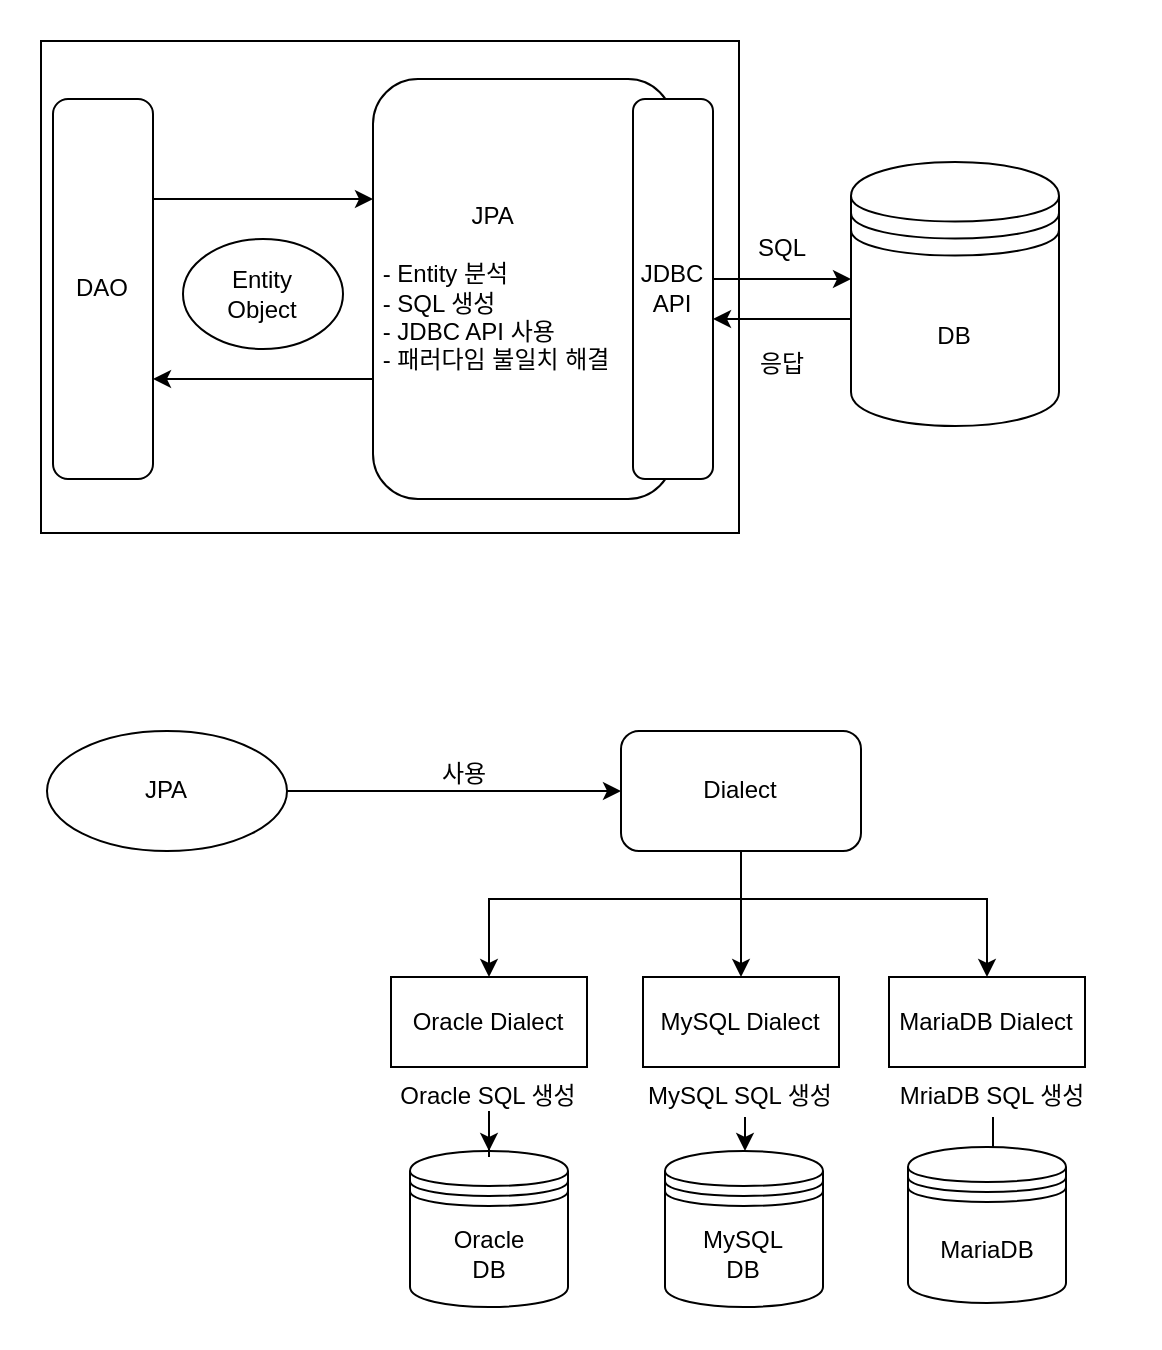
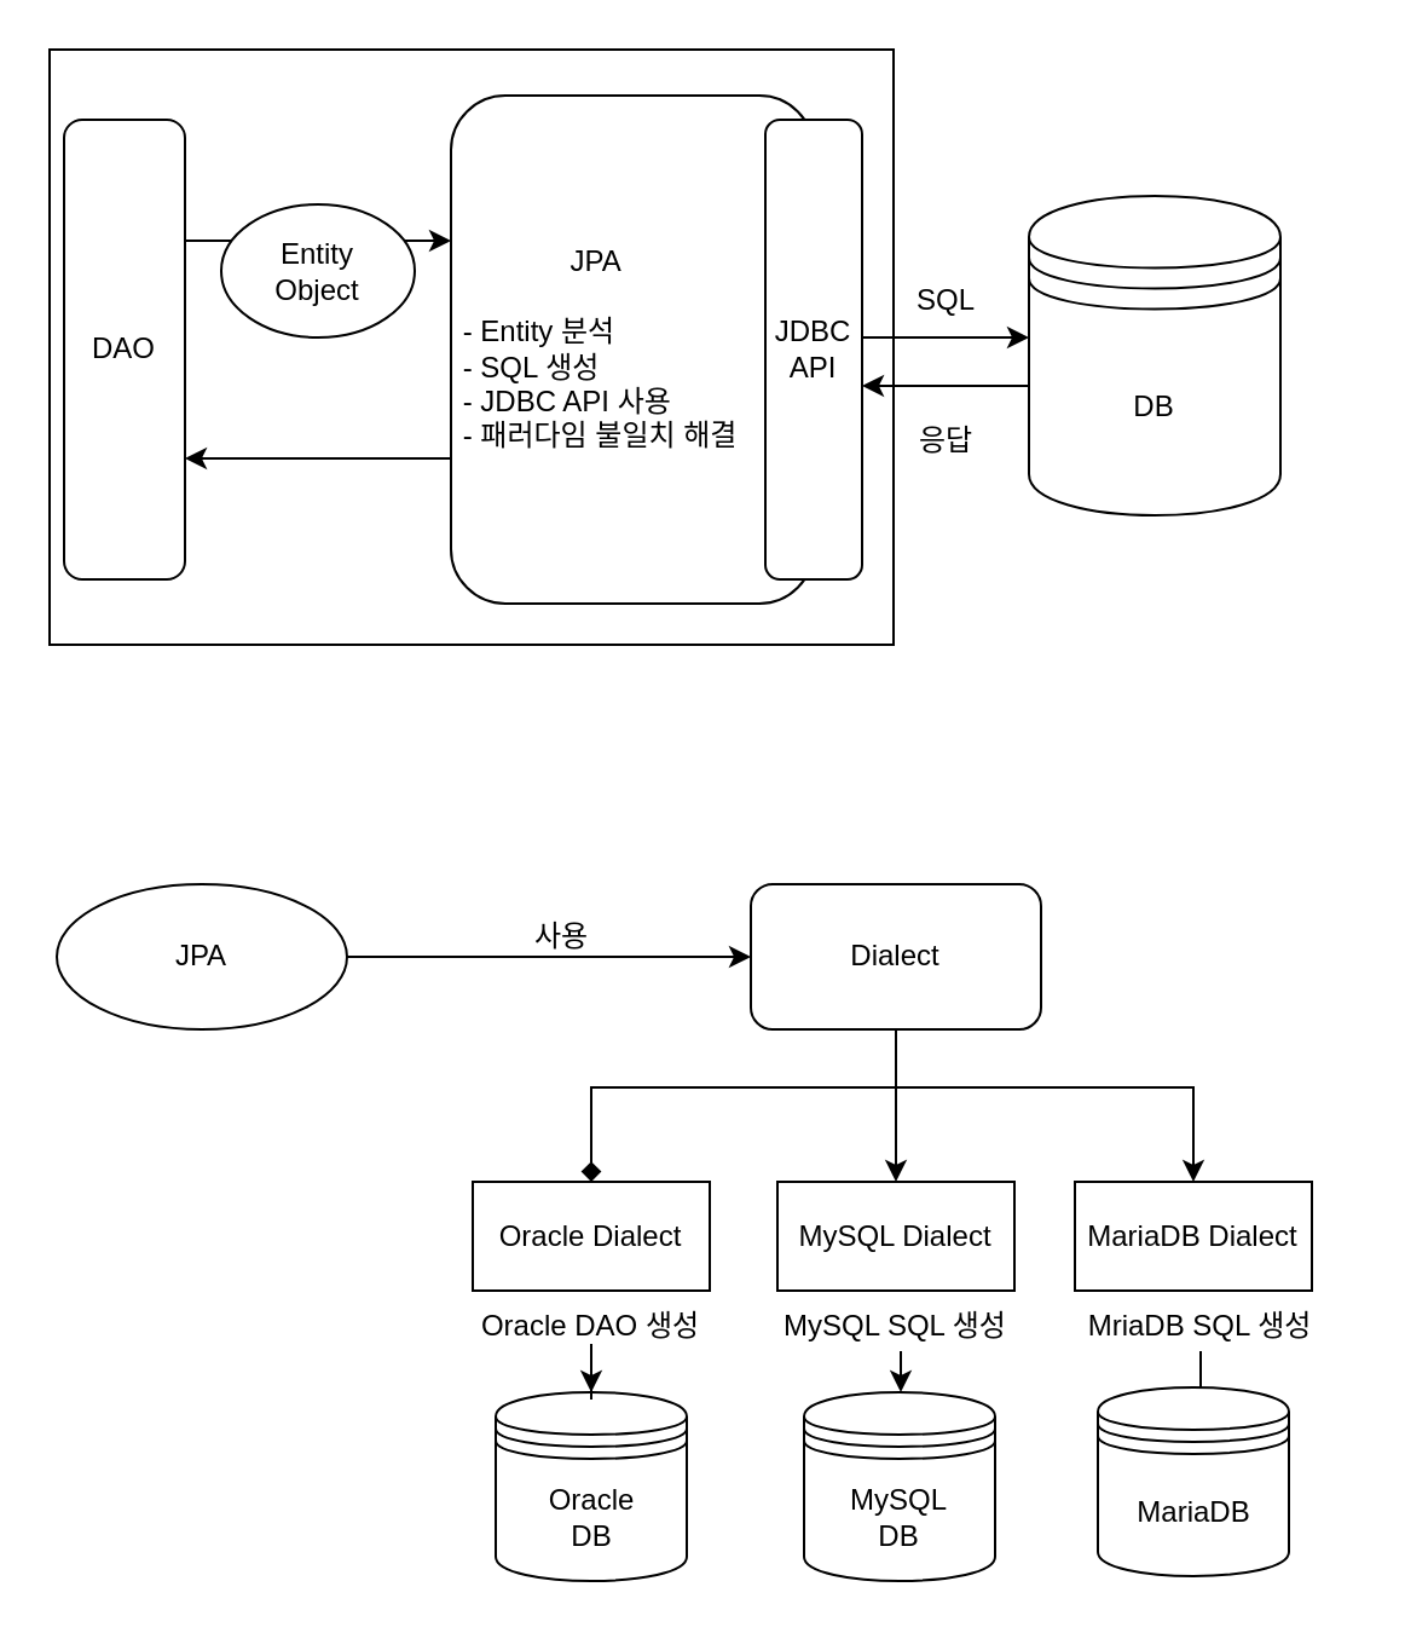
  <mxCell id="0" />
  <mxCell id="1" parent="0" />
  <mxCell id="2" value="" style="rounded=0;whiteSpace=wrap;html=1;align=left;" vertex="1" parent="1"><mxGeometry x="20" y="20" width="349" height="246" as="geometry" /></mxCell>
  <mxCell id="3" value="" style="edgeStyle=orthogonalEdgeStyle;rounded=0;orthogonalLoop=1;jettySize=auto;html=1;" edge="1" parent="1" source="4" target="6"><mxGeometry relative="1" as="geometry"><Array as="points"><mxPoint x="166" y="99" /><mxPoint x="166" y="99" /></Array></mxGeometry></mxCell>
  <mxCell id="4" value="DAO" style="rounded=1;whiteSpace=wrap;html=1;" vertex="1" parent="1"><mxGeometry x="26" y="49" width="50" height="190" as="geometry" /></mxCell>
  <mxCell id="5" value="" style="edgeStyle=orthogonalEdgeStyle;rounded=0;orthogonalLoop=1;jettySize=auto;html=1;" edge="1" parent="1" source="6" target="4"><mxGeometry relative="1" as="geometry"><Array as="points"><mxPoint x="166" y="189" /><mxPoint x="166" y="189" /></Array></mxGeometry></mxCell>
  <mxCell id="6" value="&lt;div style=&quot;text-align: center&quot;&gt;&lt;span&gt;JPA&lt;/span&gt;&lt;/div&gt;&lt;br&gt;&amp;nbsp;- Entity 분석&lt;br&gt;&amp;nbsp;- SQL 생성&lt;br&gt;&amp;nbsp;- JDBC API 사용&lt;br&gt;&amp;nbsp;- 패러다임 불일치 해결" style="rounded=1;whiteSpace=wrap;html=1;align=left;" vertex="1" parent="1"><mxGeometry x="186" y="39" width="150" height="210" as="geometry" /></mxCell>
  <mxCell id="7" value="" style="edgeStyle=orthogonalEdgeStyle;rounded=0;orthogonalLoop=1;jettySize=auto;html=1;" edge="1" parent="1" source="8" target="10"><mxGeometry relative="1" as="geometry"><Array as="points"><mxPoint x="406" y="139" /><mxPoint x="406" y="139" /></Array></mxGeometry></mxCell>
  <mxCell id="8" value="JDBC&lt;br&gt;API" style="rounded=1;whiteSpace=wrap;html=1;" vertex="1" parent="1"><mxGeometry x="316" y="49" width="40" height="190" as="geometry" /></mxCell>
  <mxCell id="9" value="" style="edgeStyle=orthogonalEdgeStyle;rounded=0;orthogonalLoop=1;jettySize=auto;html=1;" edge="1" parent="1" source="10" target="8"><mxGeometry relative="1" as="geometry"><Array as="points"><mxPoint x="406" y="159" /><mxPoint x="406" y="159" /></Array></mxGeometry></mxCell>
  <mxCell id="10" value="DB" style="shape=datastore;whiteSpace=wrap;html=1;" vertex="1" parent="1"><mxGeometry x="425" y="80.5" width="104" height="132" as="geometry" /></mxCell>
- <mxCell id="11" value="Entity&lt;br&gt;Object" style="ellipse;whiteSpace=wrap;html=1;" vertex="1" parent="1"><mxGeometry x="91" y="119" width="80" height="55" as="geometry" /></mxCell>
+ <mxCell id="11" value="Entity&lt;br&gt;Object" style="ellipse;whiteSpace=wrap;html=1;" vertex="1" parent="1"><mxGeometry x="91" y="84" width="80" height="55" as="geometry" /></mxCell>
  <mxCell id="12" value="SQL" style="text;html=1;strokeColor=none;fillColor=none;align=center;verticalAlign=middle;whiteSpace=wrap;rounded=0;" vertex="1" parent="1"><mxGeometry x="371" y="114" width="40" height="20" as="geometry" /></mxCell>
  <mxCell id="13" value="응답" style="text;html=1;strokeColor=none;fillColor=none;align=center;verticalAlign=middle;whiteSpace=wrap;rounded=0;" vertex="1" parent="1"><mxGeometry x="371" y="172" width="40" height="20" as="geometry" /></mxCell>
  <mxCell id="14" style="edgeStyle=orthogonalEdgeStyle;rounded=0;orthogonalLoop=1;jettySize=auto;html=1;" edge="1" parent="1" source="15" target="19"><mxGeometry relative="1" as="geometry" /></mxCell>
  <mxCell id="15" value="JPA" style="ellipse;whiteSpace=wrap;html=1;align=center;" vertex="1" parent="1"><mxGeometry x="23" y="365" width="120" height="60" as="geometry" /></mxCell>
- <mxCell id="16" style="edgeStyle=orthogonalEdgeStyle;rounded=0;orthogonalLoop=1;jettySize=auto;html=1;entryX=0.5;entryY=0;entryDx=0;entryDy=0;" edge="1" parent="1" source="19" target="20"><mxGeometry relative="1" as="geometry"><Array as="points"><mxPoint x="370" y="449" /><mxPoint x="244" y="449" /></Array></mxGeometry></mxCell>
+ <mxCell id="16" style="edgeStyle=orthogonalEdgeStyle;rounded=0;orthogonalLoop=1;jettySize=auto;html=1;entryX=0.5;entryY=0;entryDx=0;entryDy=0;endArrow=diamond;" edge="1" parent="1" source="19" target="20"><mxGeometry relative="1" as="geometry"><Array as="points"><mxPoint x="370" y="449" /><mxPoint x="244" y="449" /></Array></mxGeometry></mxCell>
  <mxCell id="17" value="" style="edgeStyle=orthogonalEdgeStyle;rounded=0;orthogonalLoop=1;jettySize=auto;html=1;" edge="1" parent="1" source="19" target="21"><mxGeometry relative="1" as="geometry" /></mxCell>
  <mxCell id="18" style="edgeStyle=orthogonalEdgeStyle;rounded=0;orthogonalLoop=1;jettySize=auto;html=1;" edge="1" parent="1" source="19" target="22"><mxGeometry relative="1" as="geometry"><Array as="points"><mxPoint x="370" y="449" /><mxPoint x="493" y="449" /></Array></mxGeometry></mxCell>
  <mxCell id="19" value="Dialect" style="rounded=1;whiteSpace=wrap;html=1;align=center;" vertex="1" parent="1"><mxGeometry x="310" y="365" width="120" height="60" as="geometry" /></mxCell>
  <mxCell id="20" value="&lt;div&gt;&lt;span&gt;Oracle Dialect&lt;/span&gt;&lt;/div&gt;" style="rounded=0;whiteSpace=wrap;html=1;align=center;" vertex="1" parent="1"><mxGeometry x="195" y="488" width="98" height="45" as="geometry" /></mxCell>
  <mxCell id="21" value="MySQL Dialect" style="rounded=0;whiteSpace=wrap;html=1;align=center;" vertex="1" parent="1"><mxGeometry x="321" y="488" width="98" height="45" as="geometry" /></mxCell>
  <mxCell id="22" value="MariaDB Dialect" style="rounded=0;whiteSpace=wrap;html=1;align=center;" vertex="1" parent="1"><mxGeometry x="444" y="488" width="98" height="45" as="geometry" /></mxCell>
  <mxCell id="23" value="Oracle &lt;br&gt;DB" style="shape=datastore;whiteSpace=wrap;html=1;" vertex="1" parent="1"><mxGeometry x="204.5" y="575" width="79" height="78" as="geometry" /></mxCell>
  <mxCell id="24" value="MySQL&lt;br&gt;DB" style="shape=datastore;whiteSpace=wrap;html=1;" vertex="1" parent="1"><mxGeometry x="332" y="575" width="79" height="78" as="geometry" /></mxCell>
  <mxCell id="25" value="MariaDB" style="shape=datastore;whiteSpace=wrap;html=1;" vertex="1" parent="1"><mxGeometry x="453.5" y="573" width="79" height="78" as="geometry" /></mxCell>
  <mxCell id="26" value="사용" style="text;html=1;strokeColor=none;fillColor=none;align=center;verticalAlign=middle;whiteSpace=wrap;rounded=0;" vertex="1" parent="1"><mxGeometry x="212" y="377" width="40" height="20" as="geometry" /></mxCell>
  <mxCell id="27" value="" style="edgeStyle=orthogonalEdgeStyle;rounded=0;orthogonalLoop=1;jettySize=auto;html=1;" edge="1" parent="1" source="28"><mxGeometry relative="1" as="geometry"><mxPoint x="372" y="575" as="targetPoint" /><Array as="points"><mxPoint x="372" y="561" /><mxPoint x="372" y="561" /></Array></mxGeometry></mxCell>
  <mxCell id="28" value="MySQL SQL 생성" style="text;html=1;strokeColor=none;fillColor=none;align=center;verticalAlign=middle;whiteSpace=wrap;rounded=0;" vertex="1" parent="1"><mxGeometry x="307" y="538" width="126" height="20" as="geometry" /></mxCell>
  <mxCell id="29" value="" style="edgeStyle=orthogonalEdgeStyle;rounded=0;orthogonalLoop=1;jettySize=auto;html=1;" edge="1" parent="1" source="30" target="23"><mxGeometry relative="1" as="geometry" /></mxCell>
- <mxCell id="30" value="Oracle SQL 생성" style="text;html=1;strokeColor=none;fillColor=none;align=center;verticalAlign=middle;whiteSpace=wrap;rounded=0;" vertex="1" parent="1"><mxGeometry x="181" y="538" width="126" height="20" as="geometry" /></mxCell>
+ <mxCell id="30" value="Oracle DAO 생성" style="text;html=1;strokeColor=none;fillColor=none;align=center;verticalAlign=middle;whiteSpace=wrap;rounded=0;" vertex="1" parent="1"><mxGeometry x="181" y="538" width="126" height="20" as="geometry" /></mxCell>
  <mxCell id="31" value="" style="edgeStyle=orthogonalEdgeStyle;rounded=0;orthogonalLoop=1;jettySize=auto;html=1;endArrow=none;" edge="1" parent="1" source="32" target="25"><mxGeometry relative="1" as="geometry"><Array as="points"><mxPoint x="493" y="573" /><mxPoint x="493" y="573" /></Array></mxGeometry></mxCell>
  <mxCell id="32" value="MriaDB SQL 생성" style="text;html=1;strokeColor=none;fillColor=none;align=center;verticalAlign=middle;whiteSpace=wrap;rounded=0;" vertex="1" parent="1"><mxGeometry x="433" y="538" width="126" height="20" as="geometry" /></mxCell>
